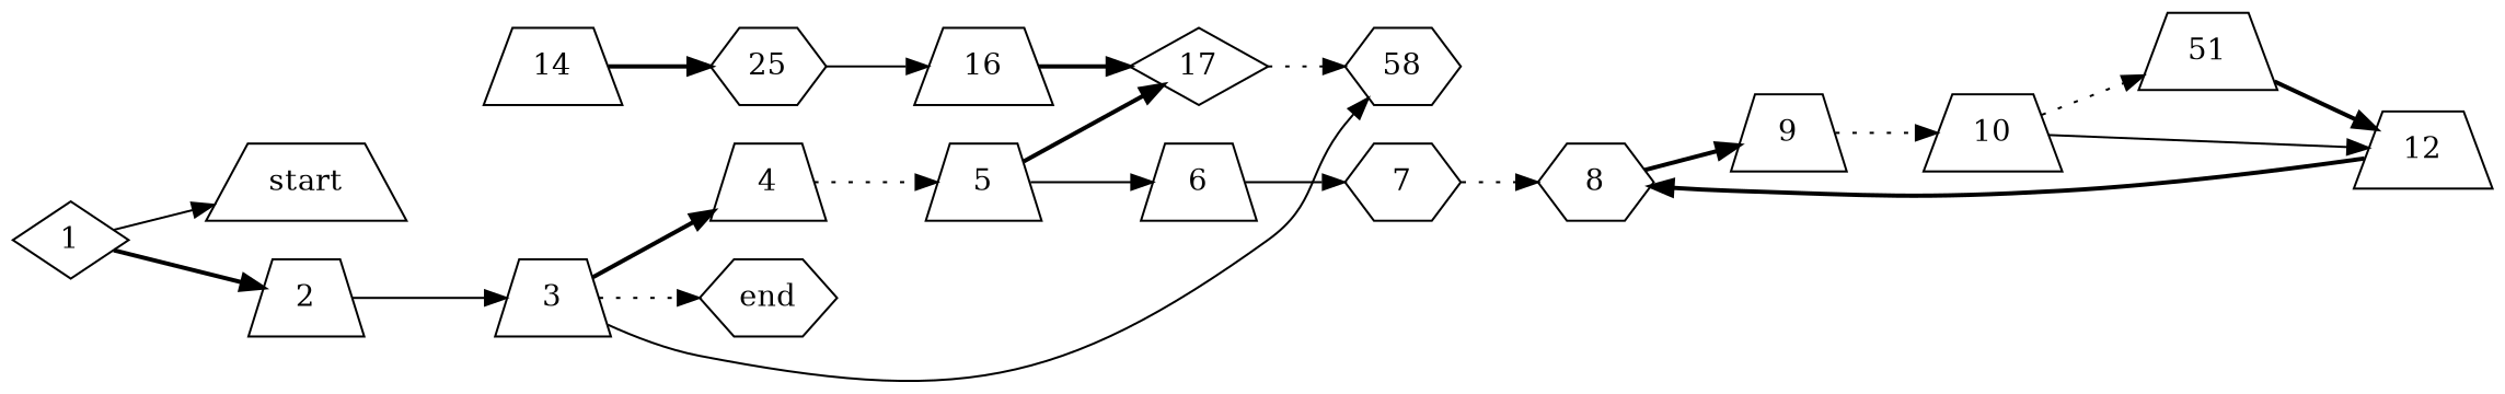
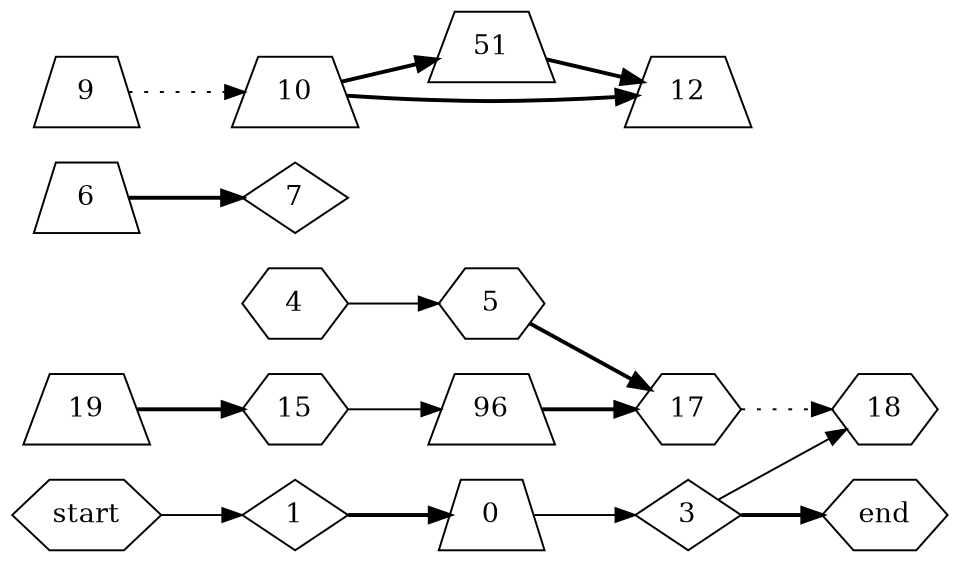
  digraph {
    rankdir=LR
    node [shape=trapezium]
    edge [style=bold]
    1 [shape=diamond]
-   start
-   2
-   3
-   4
+   start [shape=hexagon]
+   2 [label=0]
+   3 [shape=diamond]
+   4 [shape=hexagon]
    end [shape=hexagon]
-   18 [shape=hexagon label=58]
-   5
+   18 [shape=hexagon]
+   5 [shape=hexagon]
    6
-   17 [shape=diamond]
-   7 [shape=hexagon]
-   8 [shape=hexagon]
+   17 [shape=hexagon]
+   7 [shape=diamond]
    9
    10
    n15 [label=51]
    12
-   15 [shape=hexagon label=25]
-   14
-   16
+   15 [shape=hexagon]
+   14 [label=19]
+   16 [label=96]
    1 -> 2
-   1 -> start [style=solid]
+   start -> 1 [style=solid]
    2 -> 3 [style=solid]
-   3 -> 4
-   3 -> end [style=dotted]
+   3 -> end
    3 -> 18 [style=solid]
-   4 -> 5 [style=dotted]
-   5 -> 6 [style=solid]
+   4 -> 5 [style=solid]
    5 -> 17
-   6 -> 7 [style=solid]
+   6 -> 7
    17 -> 18 [style=dotted]
-   7 -> 8 [style=dotted]
-   8 -> 9
    9 -> 10 [style=dotted]
-   10 -> n15 [style=dotted]
-   10 -> 12 [style=solid]
+   10 -> n15
+   10 -> 12
    n15 -> 12
-   12 -> 8
    15 -> 16 [style=solid]
    14 -> 15
    16 -> 17
  }
